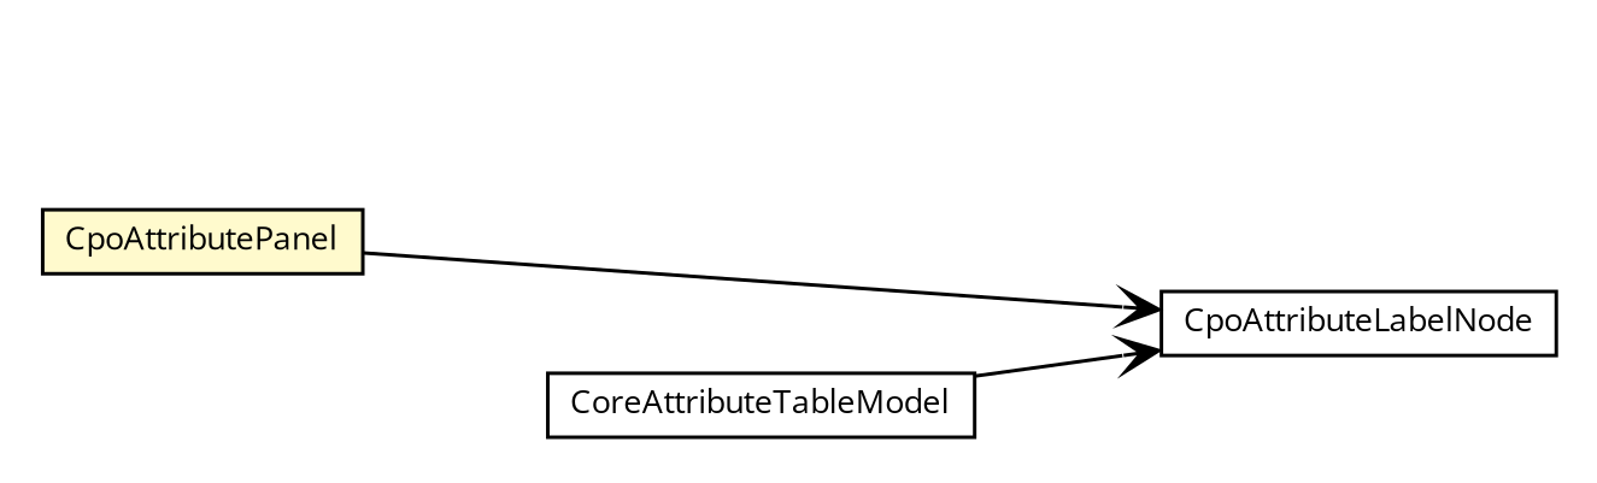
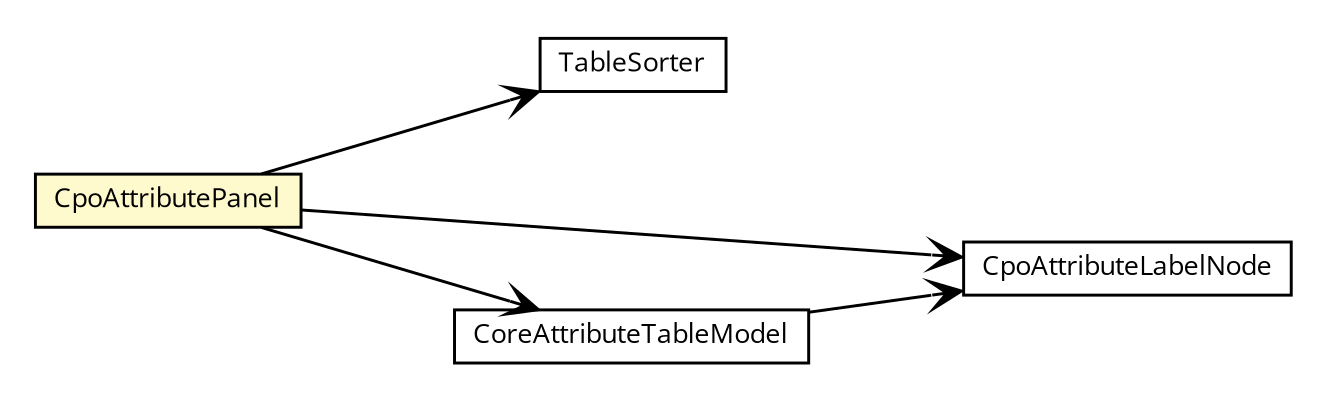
  digraph {
    fontname="Open Sans"
    nodesep=0.25
    rankdir=LR
    ranksep=0.5
    node [fontcolor=black fontname="Open Sans" fontsize=9.0 shape=plaintext]
    edge [arrowhead=open color=black fontcolor=black fontname="Open Sans" fontsize=10.0 headport=p labelfontname=Helvetica labelfontsize=10 tailport=p]
+   n1 [label=<<table title="org.synchronoss.cpo.util.TableSorter" border="0" cellborder="1" cellspacing="0" cellpadding="2" port="p" href="./TableSorter.html"> 		<tr><td><table border="0" cellspacing="0" cellpadding="1"> <tr><td align="center" balign="center"> TableSorter </td></tr> 		</table></td></tr> 		</table>>]
    n2 [label=<<table title="org.synchronoss.cpo.util.CpoAttributePanel" border="0" cellborder="1" cellspacing="0" cellpadding="2" port="p" bgcolor="lemonChiffon" href="./CpoAttributePanel.html"> 		<tr><td><table border="0" cellspacing="0" cellpadding="1"> <tr><td align="center" balign="center"> CpoAttributePanel </td></tr> 		</table></td></tr> 		</table>>]
    n3 [label=<<table title="org.synchronoss.cpo.util.CpoAttributeLabelNode" border="0" cellborder="1" cellspacing="0" cellpadding="2" port="p" href="./CpoAttributeLabelNode.html"> 		<tr><td><table border="0" cellspacing="0" cellpadding="1"> <tr><td align="center" balign="center"> CpoAttributeLabelNode </td></tr> 		</table></td></tr> 		</table>>]
    n4 [label=<<table title="org.synchronoss.cpo.util.CoreAttributeTableModel" border="0" cellborder="1" cellspacing="0" cellpadding="2" port="p" href="./CoreAttributeTableModel.html"> 		<tr><td><table border="0" cellspacing="0" cellpadding="1"> <tr><td align="center" balign="center"> CoreAttributeTableModel </td></tr> 		</table></td></tr> 		</table>>]
+   n2 -> n1
    n2 -> n3
+   n2 -> n4
    n4 -> n3
  }
